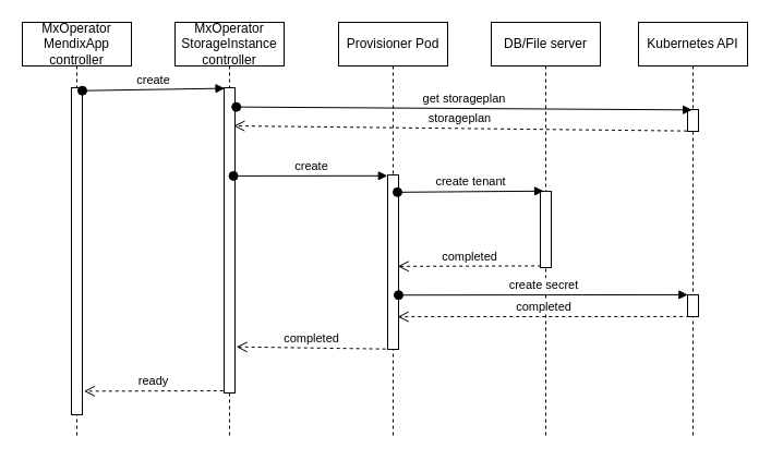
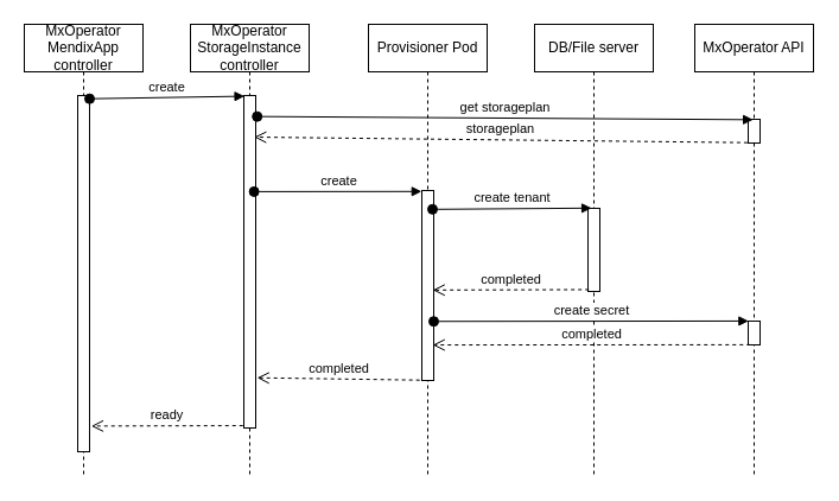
  <mxCell id="0" />
  <mxCell id="1" parent="0" />
  <mxCell id="2" value="MxOperator MendixApp controller" style="shape=umlLifeline;perimeter=lifelinePerimeter;whiteSpace=wrap;html=1;container=1;collapsible=0;recursiveResize=0;outlineConnect=0;" parent="1" vertex="1"><mxGeometry x="20" y="20" width="100" height="380" as="geometry" /></mxCell>
  <mxCell id="3" value="" style="html=1;points=[];perimeter=orthogonalPerimeter;" parent="2" vertex="1"><mxGeometry x="45" y="60" width="10" height="300" as="geometry" /></mxCell>
  <mxCell id="4" value="MxOperator StorageInstance controller" style="shape=umlLifeline;perimeter=lifelinePerimeter;whiteSpace=wrap;html=1;container=1;collapsible=0;recursiveResize=0;outlineConnect=0;" parent="1" vertex="1"><mxGeometry x="160" y="20" width="100" height="380" as="geometry" /></mxCell>
  <mxCell id="5" value="" style="html=1;points=[];perimeter=orthogonalPerimeter;" parent="4" vertex="1"><mxGeometry x="45" y="60" width="10" height="280" as="geometry" /></mxCell>
  <mxCell id="6" value="create" style="html=1;verticalAlign=bottom;startArrow=oval;startFill=1;endArrow=block;startSize=8;rounded=0;exitX=1;exitY=0.009;exitDx=0;exitDy=0;exitPerimeter=0;entryX=0.056;entryY=0.002;entryDx=0;entryDy=0;entryPerimeter=0;" parent="1" source="3" target="5" edge="1"><mxGeometry width="60" relative="1" as="geometry"><mxPoint x="130" y="360" as="sourcePoint" /><mxPoint x="200" y="79" as="targetPoint" /></mxGeometry></mxCell>
  <mxCell id="7" value="Provisioner Pod" style="shape=umlLifeline;perimeter=lifelinePerimeter;whiteSpace=wrap;html=1;container=1;collapsible=0;recursiveResize=0;outlineConnect=0;" parent="1" vertex="1"><mxGeometry x="310" y="20" width="100" height="380" as="geometry" /></mxCell>
  <mxCell id="8" value="" style="html=1;points=[];perimeter=orthogonalPerimeter;" parent="7" vertex="1"><mxGeometry x="45" y="140" width="10" height="160" as="geometry" /></mxCell>
  <mxCell id="9" value="create" style="html=1;verticalAlign=bottom;startArrow=oval;startFill=1;endArrow=block;startSize=8;rounded=0;entryX=-0.019;entryY=0.005;entryDx=0;entryDy=0;entryPerimeter=0;exitX=0.864;exitY=0.289;exitDx=0;exitDy=0;exitPerimeter=0;" parent="1" source="5" target="8" edge="1"><mxGeometry width="60" relative="1" as="geometry"><mxPoint x="230" y="161" as="sourcePoint" /><mxPoint x="460" y="160" as="targetPoint" /></mxGeometry></mxCell>
  <mxCell id="10" value="DB/File server" style="shape=umlLifeline;perimeter=lifelinePerimeter;whiteSpace=wrap;html=1;container=1;collapsible=0;recursiveResize=0;outlineConnect=0;" parent="1" vertex="1"><mxGeometry x="450" y="20" width="100" height="380" as="geometry" /></mxCell>
  <mxCell id="11" value="" style="html=1;points=[];perimeter=orthogonalPerimeter;" parent="10" vertex="1"><mxGeometry x="45" y="155" width="10" height="70" as="geometry" /></mxCell>
- <mxCell id="12" value="Kubernetes API" style="shape=umlLifeline;perimeter=lifelinePerimeter;whiteSpace=wrap;html=1;container=1;collapsible=0;recursiveResize=0;outlineConnect=0;" parent="1" vertex="1"><mxGeometry x="585" y="20" width="100" height="380" as="geometry" /></mxCell>
+ <mxCell id="12" value="MxOperator API" style="shape=umlLifeline;perimeter=lifelinePerimeter;whiteSpace=wrap;html=1;container=1;collapsible=0;recursiveResize=0;outlineConnect=0;" parent="1" vertex="1"><mxGeometry x="585" y="20" width="100" height="380" as="geometry" /></mxCell>
  <mxCell id="13" value="" style="html=1;points=[];perimeter=orthogonalPerimeter;" parent="12" vertex="1"><mxGeometry x="45" y="250" width="10" height="20" as="geometry" /></mxCell>
  <mxCell id="14" value="" style="html=1;points=[];perimeter=orthogonalPerimeter;" vertex="1" parent="12"><mxGeometry x="45" y="80" width="10" height="20" as="geometry" /></mxCell>
  <mxCell id="15" value="create tenant" style="html=1;verticalAlign=bottom;startArrow=oval;startFill=1;endArrow=block;startSize=8;rounded=0;exitX=0.9;exitY=0.099;exitDx=0;exitDy=0;exitPerimeter=0;entryX=0.305;entryY=-0.003;entryDx=0;entryDy=0;entryPerimeter=0;" parent="1" source="8" target="11" edge="1"><mxGeometry width="60" relative="1" as="geometry"><mxPoint x="405" y="380" as="sourcePoint" /><mxPoint x="465" y="380" as="targetPoint" /></mxGeometry></mxCell>
  <mxCell id="16" value="completed" style="html=1;verticalAlign=bottom;endArrow=open;dashed=1;endSize=8;rounded=0;exitX=0.067;exitY=0.978;exitDx=0;exitDy=0;exitPerimeter=0;entryX=0.922;entryY=0.524;entryDx=0;entryDy=0;entryPerimeter=0;" parent="1" source="11" target="8" edge="1"><mxGeometry relative="1" as="geometry"><mxPoint x="445" y="350" as="sourcePoint" /><mxPoint x="365" y="190" as="targetPoint" /></mxGeometry></mxCell>
  <mxCell id="17" value="create secret" style="html=1;verticalAlign=bottom;startArrow=oval;startFill=1;endArrow=block;startSize=8;rounded=0;exitX=1;exitY=0.689;exitDx=0;exitDy=0;exitPerimeter=0;entryX=0.033;entryY=-0.004;entryDx=0;entryDy=0;entryPerimeter=0;" parent="1" source="8" target="13" edge="1"><mxGeometry width="60" relative="1" as="geometry"><mxPoint x="395" y="220" as="sourcePoint" /><mxPoint x="529.38" y="220.91" as="targetPoint" /></mxGeometry></mxCell>
  <mxCell id="18" value="completed" style="html=1;verticalAlign=bottom;endArrow=open;dashed=1;endSize=8;rounded=0;exitX=0.176;exitY=0.995;exitDx=0;exitDy=0;exitPerimeter=0;entryX=0.922;entryY=0.813;entryDx=0;entryDy=0;entryPerimeter=0;" parent="1" source="13" target="8" edge="1"><mxGeometry relative="1" as="geometry"><mxPoint x="505.67" y="198.46" as="sourcePoint" /><mxPoint x="375.22" y="198.96" as="targetPoint" /></mxGeometry></mxCell>
  <mxCell id="19" value="completed" style="html=1;verticalAlign=bottom;endArrow=open;dashed=1;endSize=8;rounded=0;exitX=-0.184;exitY=0.998;exitDx=0;exitDy=0;exitPerimeter=0;entryX=1.12;entryY=0.849;entryDx=0;entryDy=0;entryPerimeter=0;" parent="1" source="8" target="5" edge="1"><mxGeometry relative="1" as="geometry"><mxPoint x="284.76" y="400" as="sourcePoint" /><mxPoint x="20" y="402.26" as="targetPoint" /></mxGeometry></mxCell>
  <mxCell id="20" value="ready" style="html=1;verticalAlign=bottom;endArrow=open;dashed=1;endSize=8;rounded=0;exitX=-0.075;exitY=0.993;exitDx=0;exitDy=0;exitPerimeter=0;entryX=1.144;entryY=0.928;entryDx=0;entryDy=0;entryPerimeter=0;" parent="1" source="5" target="3" edge="1"><mxGeometry relative="1" as="geometry"><mxPoint x="201.95" y="370.88" as="sourcePoint" /><mxPoint x="70" y="370" as="targetPoint" /></mxGeometry></mxCell>
  <mxCell id="21" value="get storageplan" style="html=1;verticalAlign=bottom;startArrow=oval;startFill=1;endArrow=block;startSize=8;rounded=0;exitX=1.121;exitY=0.063;exitDx=0;exitDy=0;exitPerimeter=0;entryX=0.414;entryY=0.018;entryDx=0;entryDy=0;entryPerimeter=0;" edge="1" parent="1" source="5" target="14"><mxGeometry width="60" relative="1" as="geometry"><mxPoint x="260" y="110.32" as="sourcePoint" /><mxPoint x="525.33" y="110" as="targetPoint" /></mxGeometry></mxCell>
  <mxCell id="22" value="storageplan" style="html=1;verticalAlign=bottom;endArrow=open;dashed=1;endSize=8;rounded=0;exitX=-0.057;exitY=0.983;exitDx=0;exitDy=0;exitPerimeter=0;entryX=0.881;entryY=0.125;entryDx=0;entryDy=0;entryPerimeter=0;" edge="1" parent="1" source="14" target="5"><mxGeometry relative="1" as="geometry"><mxPoint x="641.76" y="299.9" as="sourcePoint" /><mxPoint x="374.22" y="300.08" as="targetPoint" /></mxGeometry></mxCell>
